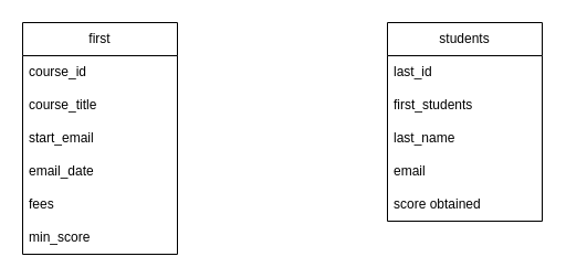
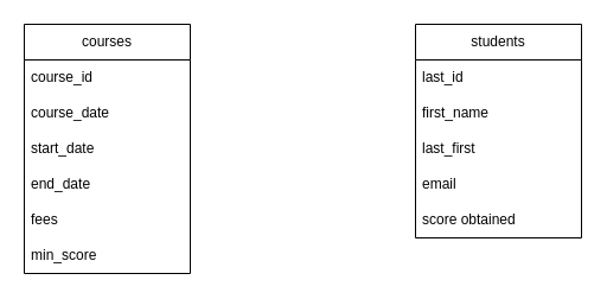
  <mxCell id="0" />
  <mxCell id="1" parent="0" />
- <mxCell id="2" value="first" style="swimlane;fontStyle=0;childLayout=stackLayout;horizontal=1;startSize=30;horizontalStack=0;resizeParent=1;resizeParentMax=0;resizeLast=0;collapsible=1;marginBottom=0;whiteSpace=wrap;html=1;" parent="1" vertex="1"><mxGeometry x="20" y="20" width="140" height="210" as="geometry"><mxRectangle x="340" y="170" width="80" height="30" as="alternateBounds" /></mxGeometry></mxCell>
+ <mxCell id="2" value="courses" style="swimlane;fontStyle=0;childLayout=stackLayout;horizontal=1;startSize=30;horizontalStack=0;resizeParent=1;resizeParentMax=0;resizeLast=0;collapsible=1;marginBottom=0;whiteSpace=wrap;html=1;" parent="1" vertex="1"><mxGeometry x="20" y="20" width="140" height="210" as="geometry"><mxRectangle x="340" y="170" width="80" height="30" as="alternateBounds" /></mxGeometry></mxCell>
  <mxCell id="3" value="course_id" style="text;strokeColor=none;fillColor=none;align=left;verticalAlign=middle;spacingLeft=4;spacingRight=4;overflow=hidden;points=[[0,0.5],[1,0.5]];portConstraint=eastwest;rotatable=0;whiteSpace=wrap;html=1;" parent="2" vertex="1"><mxGeometry y="30" width="140" height="30" as="geometry" /></mxCell>
- <mxCell id="4" value="course_title" style="text;strokeColor=none;fillColor=none;align=left;verticalAlign=middle;spacingLeft=4;spacingRight=4;overflow=hidden;points=[[0,0.5],[1,0.5]];portConstraint=eastwest;rotatable=0;whiteSpace=wrap;html=1;" parent="2" vertex="1"><mxGeometry y="60" width="140" height="30" as="geometry" /></mxCell>
- <mxCell id="5" value="start_email" style="text;strokeColor=none;fillColor=none;align=left;verticalAlign=middle;spacingLeft=4;spacingRight=4;overflow=hidden;points=[[0,0.5],[1,0.5]];portConstraint=eastwest;rotatable=0;whiteSpace=wrap;html=1;" parent="2" vertex="1"><mxGeometry y="90" width="140" height="30" as="geometry" /></mxCell>
- <mxCell id="6" value="email_date" style="text;strokeColor=none;fillColor=none;align=left;verticalAlign=middle;spacingLeft=4;spacingRight=4;overflow=hidden;points=[[0,0.5],[1,0.5]];portConstraint=eastwest;rotatable=0;whiteSpace=wrap;html=1;" parent="2" vertex="1"><mxGeometry y="120" width="140" height="30" as="geometry" /></mxCell>
+ <mxCell id="4" value="course_date" style="text;strokeColor=none;fillColor=none;align=left;verticalAlign=middle;spacingLeft=4;spacingRight=4;overflow=hidden;points=[[0,0.5],[1,0.5]];portConstraint=eastwest;rotatable=0;whiteSpace=wrap;html=1;" parent="2" vertex="1"><mxGeometry y="60" width="140" height="30" as="geometry" /></mxCell>
+ <mxCell id="5" value="start_date" style="text;strokeColor=none;fillColor=none;align=left;verticalAlign=middle;spacingLeft=4;spacingRight=4;overflow=hidden;points=[[0,0.5],[1,0.5]];portConstraint=eastwest;rotatable=0;whiteSpace=wrap;html=1;" parent="2" vertex="1"><mxGeometry y="90" width="140" height="30" as="geometry" /></mxCell>
+ <mxCell id="6" value="end_date" style="text;strokeColor=none;fillColor=none;align=left;verticalAlign=middle;spacingLeft=4;spacingRight=4;overflow=hidden;points=[[0,0.5],[1,0.5]];portConstraint=eastwest;rotatable=0;whiteSpace=wrap;html=1;" parent="2" vertex="1"><mxGeometry y="120" width="140" height="30" as="geometry" /></mxCell>
  <mxCell id="7" value="fees" style="text;strokeColor=none;fillColor=none;align=left;verticalAlign=middle;spacingLeft=4;spacingRight=4;overflow=hidden;points=[[0,0.5],[1,0.5]];portConstraint=eastwest;rotatable=0;whiteSpace=wrap;html=1;" parent="2" vertex="1"><mxGeometry y="150" width="140" height="30" as="geometry" /></mxCell>
  <mxCell id="8" value="min_score" style="text;strokeColor=none;fillColor=none;align=left;verticalAlign=middle;spacingLeft=4;spacingRight=4;overflow=hidden;points=[[0,0.5],[1,0.5]];portConstraint=eastwest;rotatable=0;whiteSpace=wrap;html=1;" parent="2" vertex="1"><mxGeometry y="180" width="140" height="30" as="geometry" /></mxCell>
  <mxCell id="9" value="students" style="swimlane;fontStyle=0;childLayout=stackLayout;horizontal=1;startSize=30;horizontalStack=0;resizeParent=1;resizeParentMax=0;resizeLast=0;collapsible=1;marginBottom=0;whiteSpace=wrap;html=1;" vertex="1" parent="1"><mxGeometry x="350" y="20" width="140" height="180" as="geometry"><mxRectangle x="340" y="170" width="80" height="30" as="alternateBounds" /></mxGeometry></mxCell>
  <mxCell id="10" value="last_id&lt;span style=&quot;white-space: pre;&quot;&gt;&#09;&lt;/span&gt;" style="text;strokeColor=none;fillColor=none;align=left;verticalAlign=middle;spacingLeft=4;spacingRight=4;overflow=hidden;points=[[0,0.5],[1,0.5]];portConstraint=eastwest;rotatable=0;whiteSpace=wrap;html=1;" vertex="1" parent="9"><mxGeometry y="30" width="140" height="30" as="geometry" /></mxCell>
- <mxCell id="11" value="first_students" style="text;strokeColor=none;fillColor=none;align=left;verticalAlign=middle;spacingLeft=4;spacingRight=4;overflow=hidden;points=[[0,0.5],[1,0.5]];portConstraint=eastwest;rotatable=0;whiteSpace=wrap;html=1;" vertex="1" parent="9"><mxGeometry y="60" width="140" height="30" as="geometry" /></mxCell>
- <mxCell id="12" value="last_name" style="text;strokeColor=none;fillColor=none;align=left;verticalAlign=middle;spacingLeft=4;spacingRight=4;overflow=hidden;points=[[0,0.5],[1,0.5]];portConstraint=eastwest;rotatable=0;whiteSpace=wrap;html=1;" vertex="1" parent="9"><mxGeometry y="90" width="140" height="30" as="geometry" /></mxCell>
+ <mxCell id="11" value="first_name" style="text;strokeColor=none;fillColor=none;align=left;verticalAlign=middle;spacingLeft=4;spacingRight=4;overflow=hidden;points=[[0,0.5],[1,0.5]];portConstraint=eastwest;rotatable=0;whiteSpace=wrap;html=1;" vertex="1" parent="9"><mxGeometry y="60" width="140" height="30" as="geometry" /></mxCell>
+ <mxCell id="12" value="last_first" style="text;strokeColor=none;fillColor=none;align=left;verticalAlign=middle;spacingLeft=4;spacingRight=4;overflow=hidden;points=[[0,0.5],[1,0.5]];portConstraint=eastwest;rotatable=0;whiteSpace=wrap;html=1;" vertex="1" parent="9"><mxGeometry y="90" width="140" height="30" as="geometry" /></mxCell>
  <mxCell id="13" value="email" style="text;strokeColor=none;fillColor=none;align=left;verticalAlign=middle;spacingLeft=4;spacingRight=4;overflow=hidden;points=[[0,0.5],[1,0.5]];portConstraint=eastwest;rotatable=0;whiteSpace=wrap;html=1;" vertex="1" parent="9"><mxGeometry y="120" width="140" height="30" as="geometry" /></mxCell>
  <mxCell id="14" value="score obtained" style="text;strokeColor=none;fillColor=none;align=left;verticalAlign=middle;spacingLeft=4;spacingRight=4;overflow=hidden;points=[[0,0.5],[1,0.5]];portConstraint=eastwest;rotatable=0;whiteSpace=wrap;html=1;" vertex="1" parent="9"><mxGeometry y="150" width="140" height="30" as="geometry" /></mxCell>
